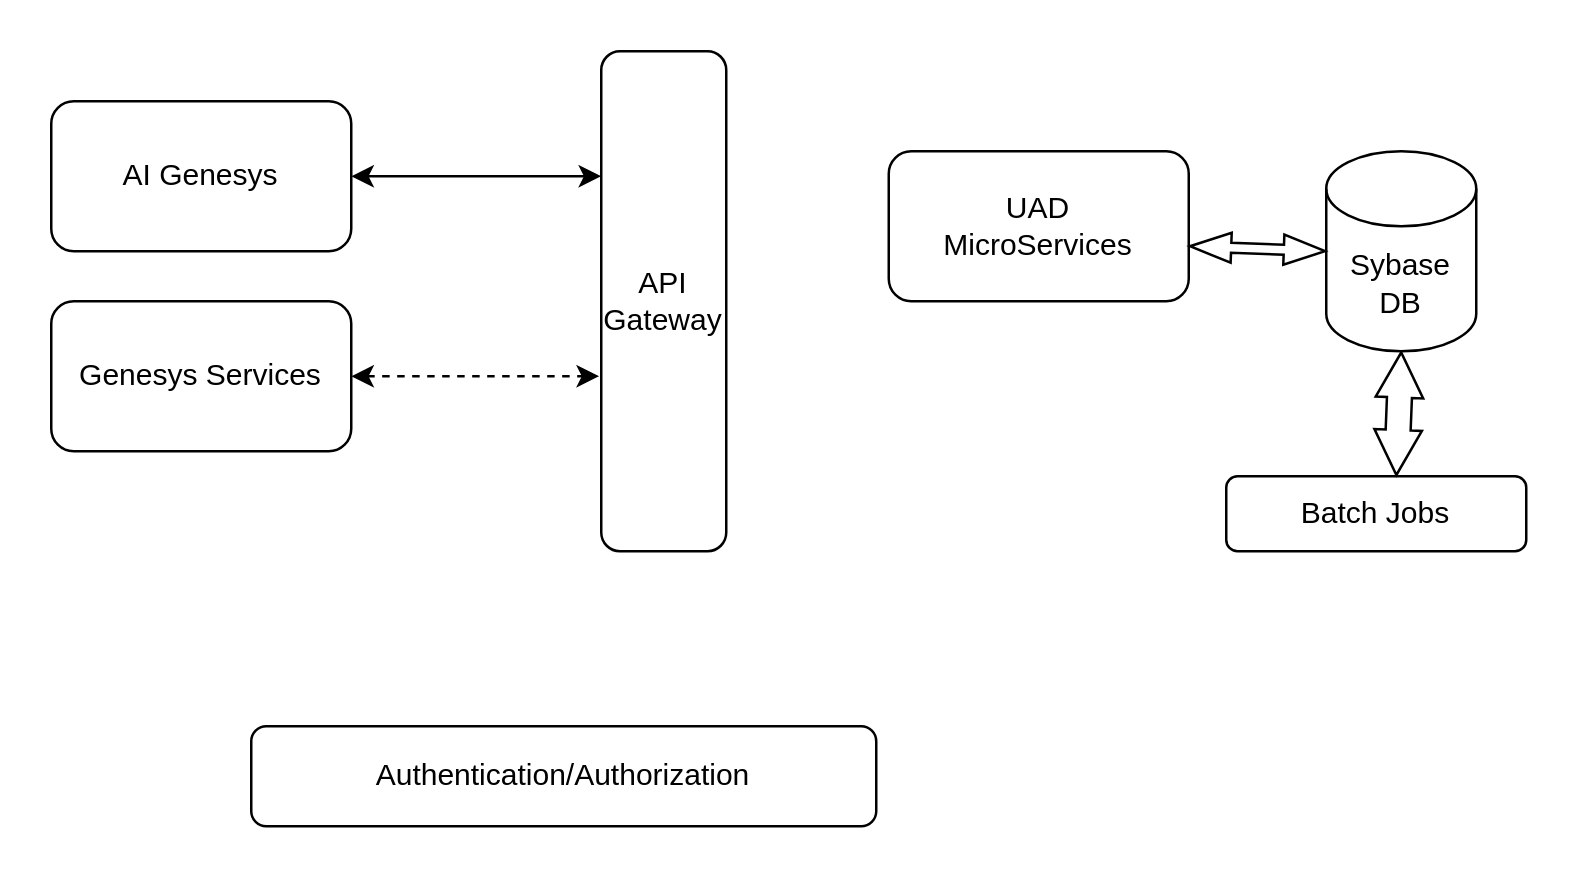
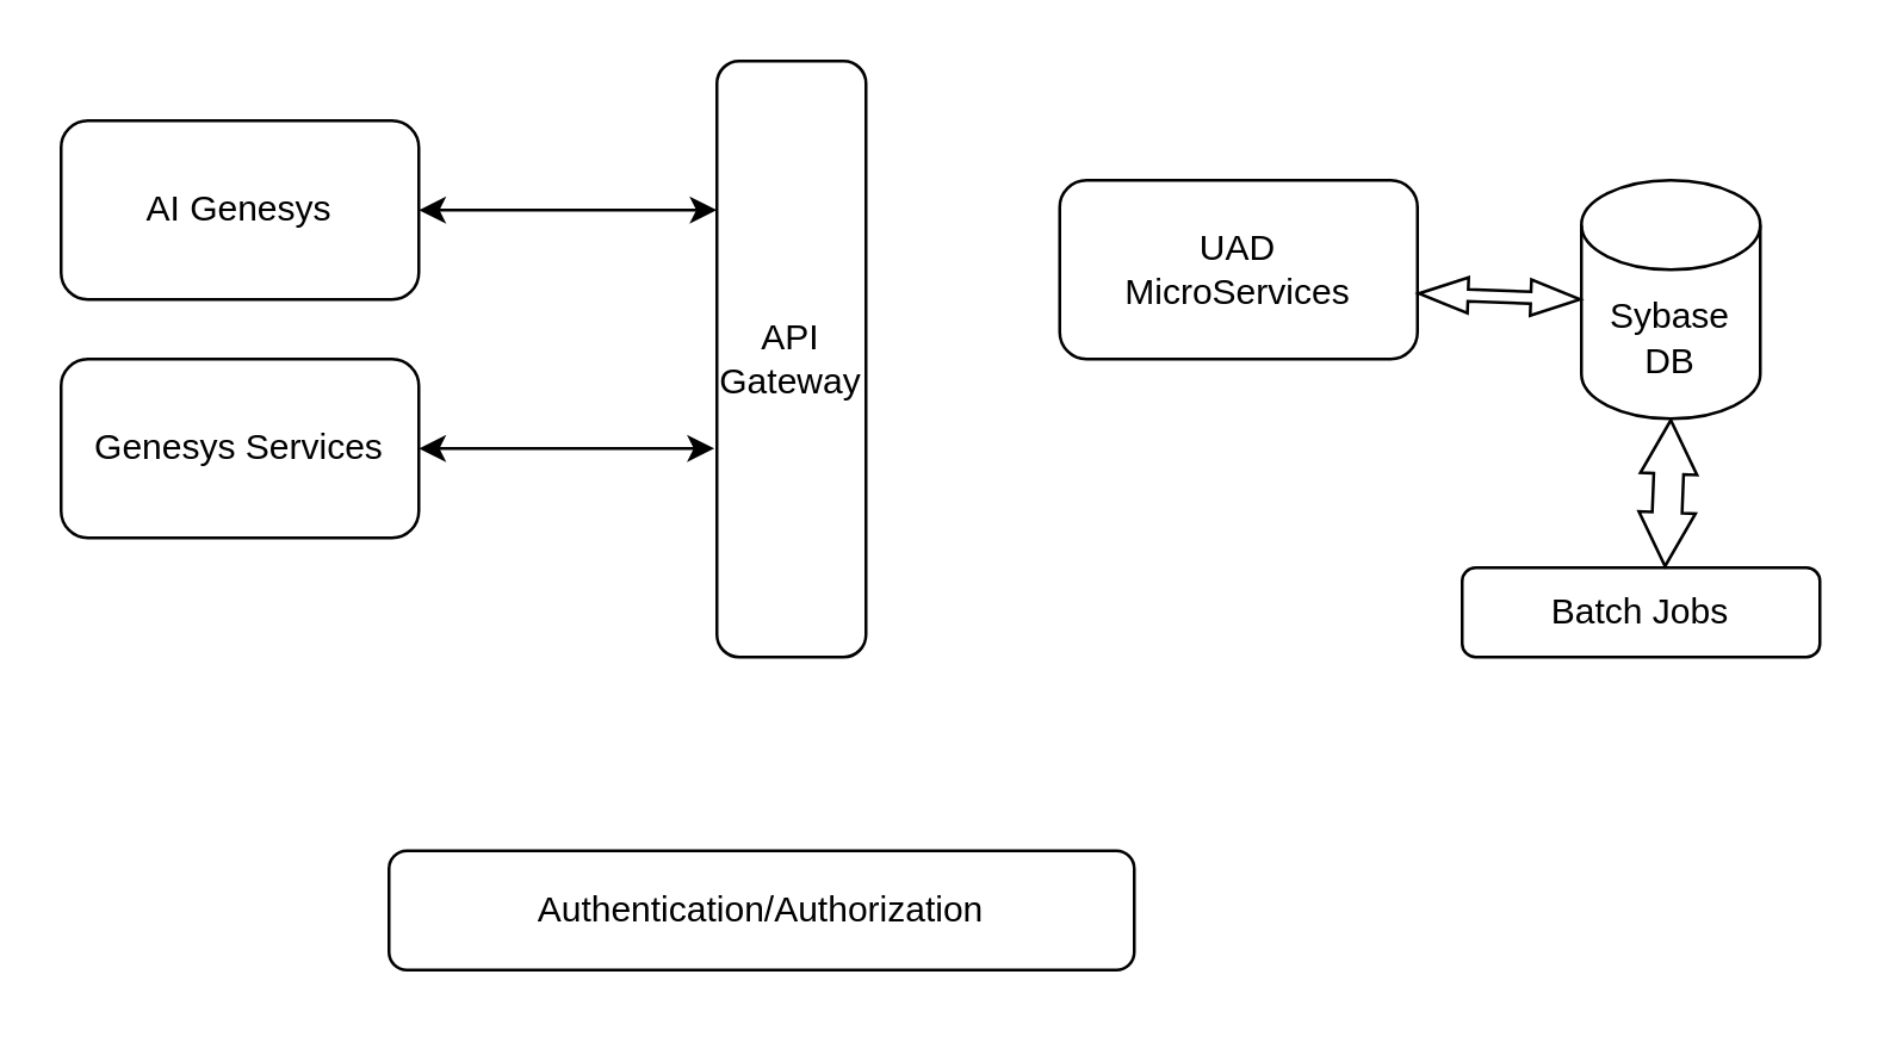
  <mxCell id="0" />
  <mxCell id="1" parent="0" />
  <mxCell id="2" value="Sybase DB" style="shape=cylinder3;whiteSpace=wrap;html=1;boundedLbl=1;backgroundOutline=1;size=15;" vertex="1" parent="1"><mxGeometry x="530" y="60" width="60" height="80" as="geometry" /></mxCell>
- <mxCell id="3" value="Authentication/Authorization" style="rounded=1;whiteSpace=wrap;html=1;" vertex="1" parent="1"><mxGeometry x="100" y="290" width="250" height="40" as="geometry" /></mxCell>
+ <mxCell id="3" value="Authentication/Authorization" style="rounded=1;whiteSpace=wrap;html=1;" vertex="1" parent="1"><mxGeometry x="130" y="285" width="250" height="40" as="geometry" /></mxCell>
  <mxCell id="4" value="UAD&lt;br&gt;MicroServices" style="rounded=1;whiteSpace=wrap;html=1;" vertex="1" parent="1"><mxGeometry x="355" y="60" width="120" height="60" as="geometry" /></mxCell>
  <mxCell id="5" value="AI Genesys" style="rounded=1;whiteSpace=wrap;html=1;" vertex="1" parent="1"><mxGeometry x="20" y="40" width="120" height="60" as="geometry" /></mxCell>
  <mxCell id="6" value="" style="endArrow=classic;startArrow=classic;html=1;rounded=0;exitX=1;exitY=0.5;exitDx=0;exitDy=0;entryX=0;entryY=0.25;entryDx=0;entryDy=0;" edge="1" parent="1" source="5" target="10"><mxGeometry width="50" height="50" relative="1" as="geometry"><mxPoint x="360" y="250" as="sourcePoint" /><mxPoint x="200" y="80" as="targetPoint" /></mxGeometry></mxCell>
  <mxCell id="7" value="Batch Jobs" style="rounded=1;whiteSpace=wrap;html=1;" vertex="1" parent="1"><mxGeometry x="490" y="190" width="120" height="30" as="geometry" /></mxCell>
  <mxCell id="8" value="Genesys Services" style="rounded=1;whiteSpace=wrap;html=1;" vertex="1" parent="1"><mxGeometry x="20" y="120" width="120" height="60" as="geometry" /></mxCell>
- <mxCell id="9" value="" style="endArrow=classic;startArrow=classic;html=1;rounded=0;exitX=1;exitY=0.5;exitDx=0;exitDy=0;entryX=-0.017;entryY=0.65;entryDx=0;entryDy=0;entryPerimeter=0;dashed=1;" edge="1" parent="1" source="8" target="10"><mxGeometry width="50" height="50" relative="1" as="geometry"><mxPoint x="360" y="250" as="sourcePoint" /><mxPoint x="190" y="180" as="targetPoint" /></mxGeometry></mxCell>
+ <mxCell id="9" value="" style="endArrow=classic;startArrow=classic;html=1;rounded=0;exitX=1;exitY=0.5;exitDx=0;exitDy=0;entryX=-0.017;entryY=0.65;entryDx=0;entryDy=0;entryPerimeter=0;" edge="1" parent="1" source="8" target="10"><mxGeometry width="50" height="50" relative="1" as="geometry"><mxPoint x="360" y="250" as="sourcePoint" /><mxPoint x="190" y="180" as="targetPoint" /></mxGeometry></mxCell>
  <mxCell id="10" value="API Gateway" style="rounded=1;whiteSpace=wrap;html=1;" vertex="1" parent="1"><mxGeometry x="240" y="20" width="50" height="200" as="geometry" /></mxCell>
  <mxCell id="11" value="" style="shape=flexArrow;endArrow=classic;startArrow=classic;html=1;rounded=0;entryX=0;entryY=0.5;entryDx=0;entryDy=0;entryPerimeter=0;exitX=1;exitY=0.633;exitDx=0;exitDy=0;exitPerimeter=0;width=4;endSize=5.16;endWidth=7;startWidth=7;startSize=5.16;" edge="1" parent="1" source="4" target="2"><mxGeometry width="100" height="100" relative="1" as="geometry"><mxPoint x="330" y="200" as="sourcePoint" /><mxPoint x="430" y="100" as="targetPoint" /></mxGeometry></mxCell>
  <mxCell id="12" value="" style="shape=flexArrow;endArrow=classic;startArrow=classic;html=1;rounded=0;exitX=0.567;exitY=0;exitDx=0;exitDy=0;entryX=0.5;entryY=1;entryDx=0;entryDy=0;entryPerimeter=0;exitPerimeter=0;endWidth=8;endSize=5.67;startWidth=8;startSize=5.67;" edge="1" parent="1" source="7" target="2"><mxGeometry width="100" height="100" relative="1" as="geometry"><mxPoint x="330" y="200" as="sourcePoint" /><mxPoint x="430" y="100" as="targetPoint" /><Array as="points" /></mxGeometry></mxCell>
